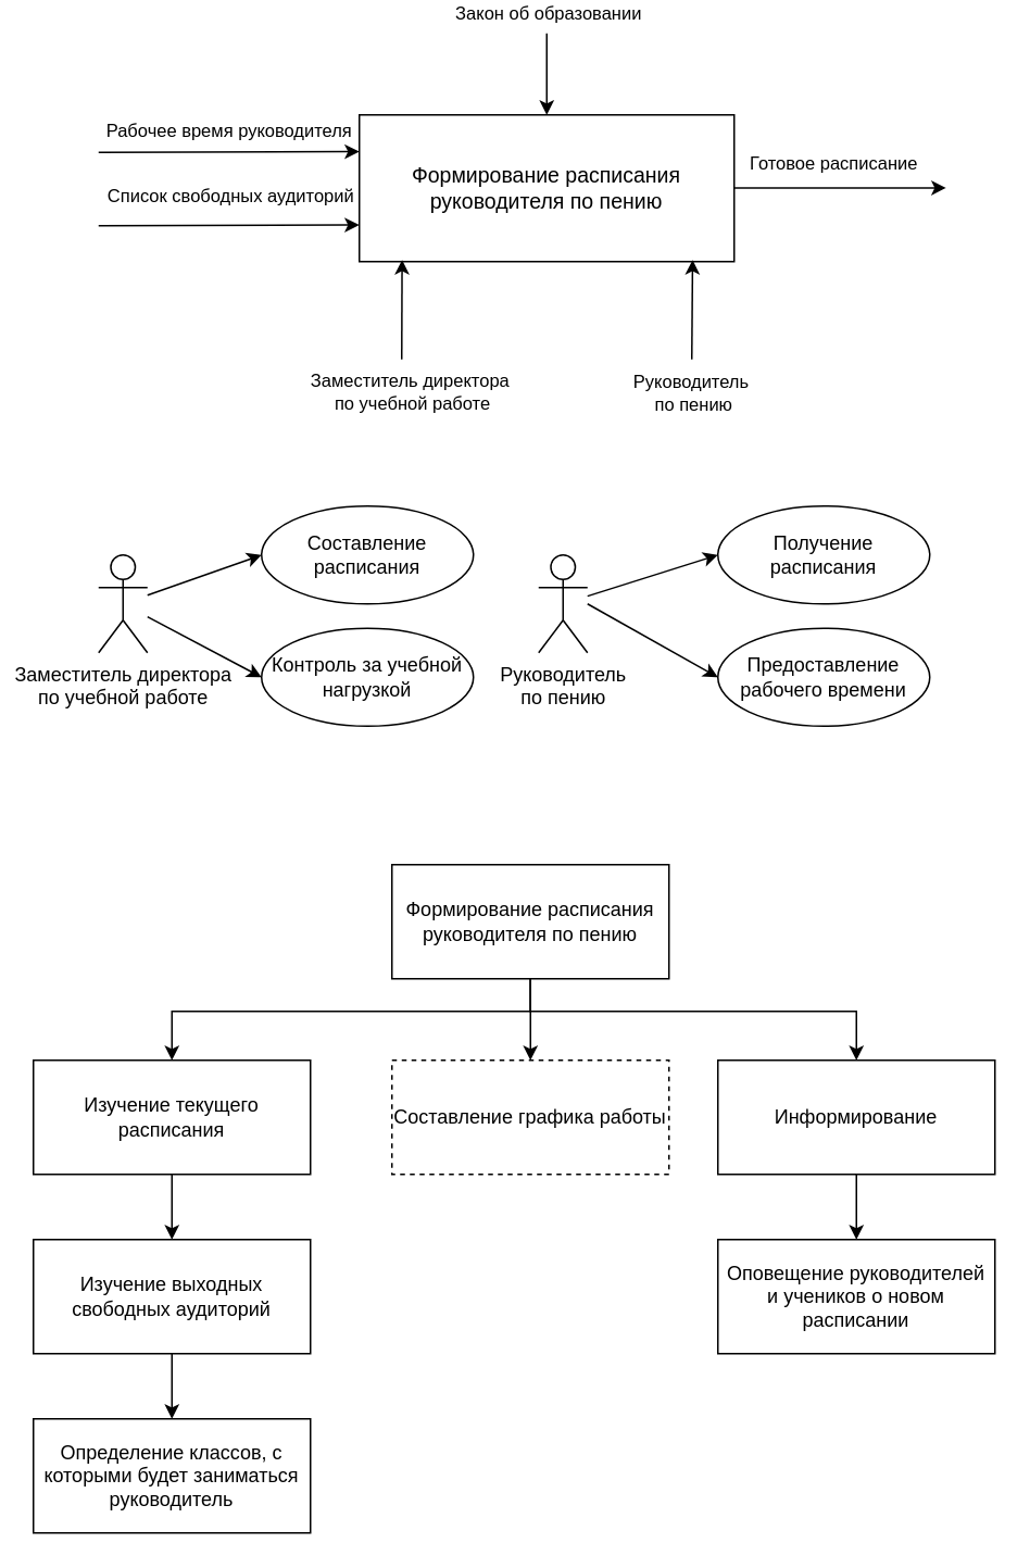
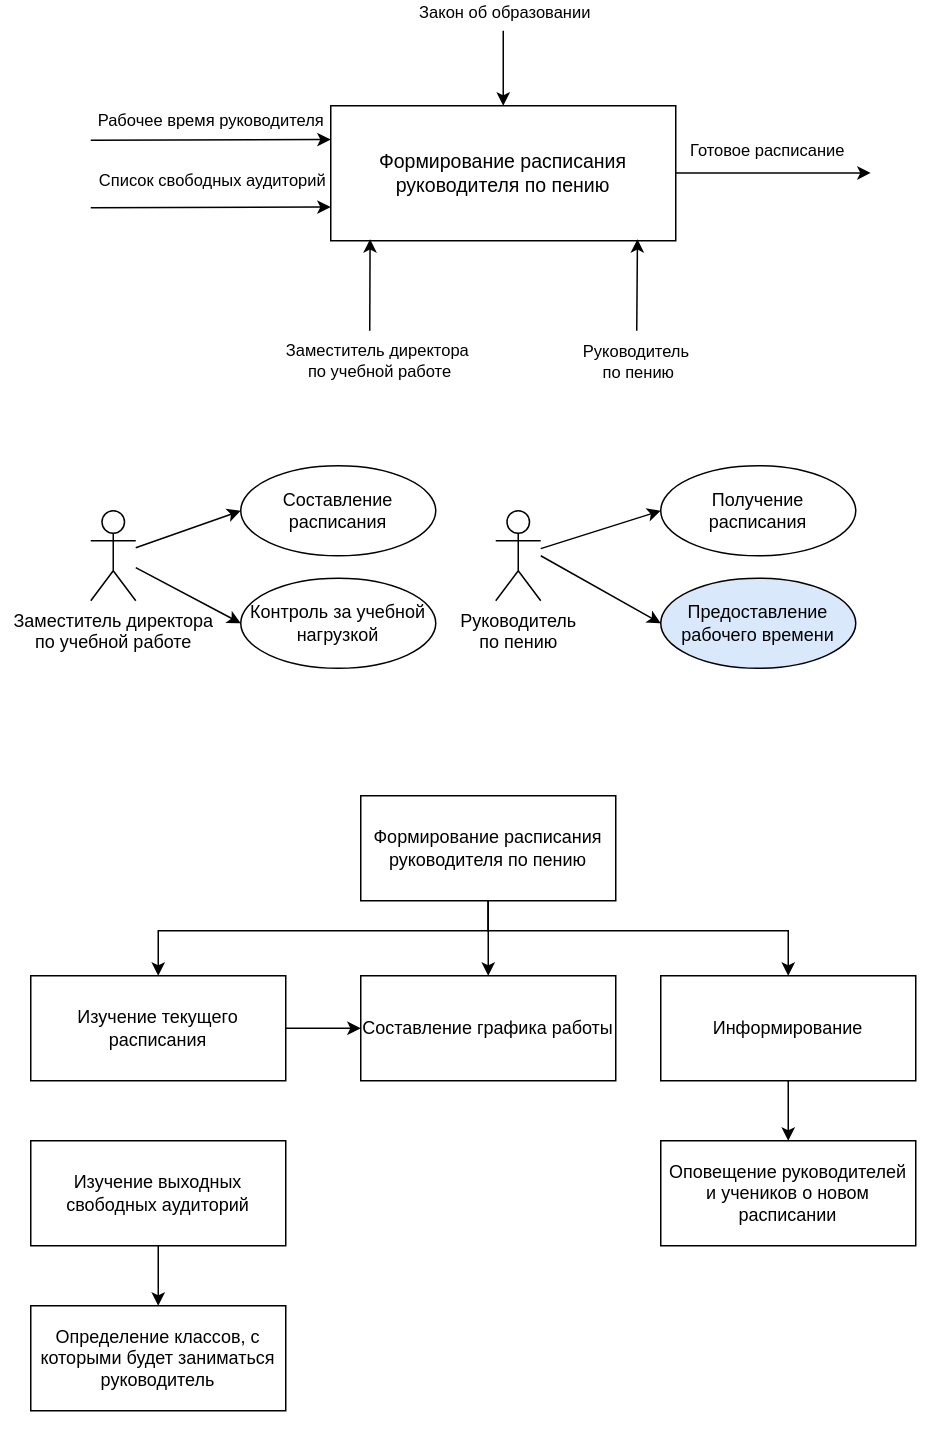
  <mxCell id="0" />
  <mxCell id="1" parent="0" />
  <mxCell id="2" value="&lt;font style=&quot;font-size: 13px;&quot;&gt;Формирование расписания руководителя по пению&lt;/font&gt;" style="rounded=0;whiteSpace=wrap;html=1;" parent="1" vertex="1"><mxGeometry x="220" y="70" width="230" height="90" as="geometry" /></mxCell>
  <mxCell id="3" value="" style="endArrow=classic;html=1;rounded=0;entryX=0.5;entryY=0;entryDx=0;entryDy=0;" parent="1" target="2" edge="1"><mxGeometry width="50" height="50" relative="1" as="geometry"><mxPoint x="335" y="20" as="sourcePoint" /><mxPoint x="330" y="100" as="targetPoint" /></mxGeometry></mxCell>
  <mxCell id="4" value="Закон об образовании" style="edgeLabel;html=1;align=center;verticalAlign=middle;resizable=0;points=[];" parent="3" vertex="1" connectable="0"><mxGeometry x="-0.313" relative="1" as="geometry"><mxPoint y="-30" as="offset" /></mxGeometry></mxCell>
  <mxCell id="5" value="" style="endArrow=classic;html=1;rounded=0;exitX=1;exitY=0.5;exitDx=0;exitDy=0;" parent="1" edge="1"><mxGeometry width="50" height="50" relative="1" as="geometry"><mxPoint x="450" y="114.8" as="sourcePoint" /><mxPoint x="580" y="114.8" as="targetPoint" /></mxGeometry></mxCell>
  <mxCell id="6" value="Готовое расписание" style="edgeLabel;html=1;align=center;verticalAlign=middle;resizable=0;points=[];" parent="5" vertex="1" connectable="0"><mxGeometry x="-0.148" y="1" relative="1" as="geometry"><mxPoint x="5" y="-14" as="offset" /></mxGeometry></mxCell>
  <mxCell id="7" value="" style="endArrow=classic;html=1;rounded=0;entryX=0;entryY=0.75;entryDx=0;entryDy=0;" parent="1" target="2" edge="1"><mxGeometry width="50" height="50" relative="1" as="geometry"><mxPoint x="60" y="138" as="sourcePoint" /><mxPoint x="220" y="138" as="targetPoint" /></mxGeometry></mxCell>
  <mxCell id="8" value="Список свободных аудиторий" style="edgeLabel;html=1;align=center;verticalAlign=middle;resizable=0;points=[];" parent="7" vertex="1" connectable="0"><mxGeometry x="-0.138" y="-1" relative="1" as="geometry"><mxPoint x="11" y="-19" as="offset" /></mxGeometry></mxCell>
  <mxCell id="9" value="" style="endArrow=classic;html=1;rounded=0;entryX=0;entryY=0.25;entryDx=0;entryDy=0;" parent="1" target="2" edge="1"><mxGeometry width="50" height="50" relative="1" as="geometry"><mxPoint x="60" y="93" as="sourcePoint" /><mxPoint x="300" y="150" as="targetPoint" /></mxGeometry></mxCell>
  <mxCell id="10" value="Рабочее время руководителя" style="edgeLabel;html=1;align=center;verticalAlign=middle;resizable=0;points=[];" parent="9" vertex="1" connectable="0"><mxGeometry x="-0.15" y="1" relative="1" as="geometry"><mxPoint x="12" y="-12" as="offset" /></mxGeometry></mxCell>
  <mxCell id="11" value="" style="endArrow=classic;html=1;rounded=0;entryX=0.114;entryY=0.988;entryDx=0;entryDy=0;entryPerimeter=0;" parent="1" target="2" edge="1"><mxGeometry width="50" height="50" relative="1" as="geometry"><mxPoint x="246" y="220" as="sourcePoint" /><mxPoint x="300" y="150" as="targetPoint" /></mxGeometry></mxCell>
  <mxCell id="12" value="Заместитель директора&lt;br&gt;&amp;nbsp;по учебной работе" style="edgeLabel;html=1;align=center;verticalAlign=middle;resizable=0;points=[];" parent="11" vertex="1" connectable="0"><mxGeometry x="-0.761" y="1" relative="1" as="geometry"><mxPoint x="5" y="27" as="offset" /></mxGeometry></mxCell>
  <mxCell id="13" value="" style="endArrow=classic;html=1;rounded=0;entryX=0.889;entryY=0.988;entryDx=0;entryDy=0;entryPerimeter=0;" parent="1" target="2" edge="1"><mxGeometry width="50" height="50" relative="1" as="geometry"><mxPoint x="424" y="220" as="sourcePoint" /><mxPoint x="300" y="150" as="targetPoint" /></mxGeometry></mxCell>
  <mxCell id="14" value="Руководитель&amp;nbsp;&lt;div&gt;по пению&lt;/div&gt;" style="edgeLabel;html=1;align=center;verticalAlign=middle;resizable=0;points=[];" parent="13" vertex="1" connectable="0"><mxGeometry x="-0.255" relative="1" as="geometry"><mxPoint y="43" as="offset" /></mxGeometry></mxCell>
  <mxCell id="15" value="Заместитель директора&lt;br&gt;по учебной работе" style="shape=umlActor;verticalLabelPosition=bottom;verticalAlign=top;html=1;outlineConnect=0;" vertex="1" parent="1"><mxGeometry x="60" y="340" width="30" height="60" as="geometry" /></mxCell>
  <mxCell id="16" value="Контроль за учебной нагрузкой" style="ellipse;whiteSpace=wrap;html=1;" vertex="1" parent="1"><mxGeometry x="160" y="385" width="130" height="60" as="geometry" /></mxCell>
  <mxCell id="17" value="Составление расписания" style="ellipse;whiteSpace=wrap;html=1;" vertex="1" parent="1"><mxGeometry x="160" y="310" width="130" height="60" as="geometry" /></mxCell>
  <mxCell id="18" value="" style="endArrow=classic;html=1;rounded=0;entryX=0;entryY=0.5;entryDx=0;entryDy=0;" edge="1" parent="1" source="15" target="17"><mxGeometry width="50" height="50" relative="1" as="geometry"><mxPoint x="-10" y="495" as="sourcePoint" /><mxPoint x="40" y="445" as="targetPoint" /></mxGeometry></mxCell>
  <mxCell id="19" value="" style="endArrow=classic;html=1;rounded=0;entryX=0;entryY=0.5;entryDx=0;entryDy=0;" edge="1" parent="1" source="15" target="16"><mxGeometry width="50" height="50" relative="1" as="geometry"><mxPoint x="-10" y="495" as="sourcePoint" /><mxPoint x="40" y="445" as="targetPoint" /></mxGeometry></mxCell>
  <mxCell id="20" style="edgeStyle=orthogonalEdgeStyle;rounded=0;orthogonalLoop=1;jettySize=auto;html=1;entryX=0.5;entryY=0;entryDx=0;entryDy=0;" edge="1" parent="1" source="23" target="25"><mxGeometry relative="1" as="geometry"><mxPoint x="325" y="630" as="targetPoint" /><Array as="points"><mxPoint x="325" y="620" /><mxPoint x="105" y="620" /></Array></mxGeometry></mxCell>
  <mxCell id="21" style="edgeStyle=orthogonalEdgeStyle;rounded=0;orthogonalLoop=1;jettySize=auto;html=1;entryX=0.5;entryY=0;entryDx=0;entryDy=0;" edge="1" parent="1" source="23" target="26"><mxGeometry relative="1" as="geometry" /></mxCell>
  <mxCell id="22" style="edgeStyle=orthogonalEdgeStyle;rounded=0;orthogonalLoop=1;jettySize=auto;html=1;entryX=0.5;entryY=0;entryDx=0;entryDy=0;" edge="1" parent="1" source="23" target="28"><mxGeometry relative="1" as="geometry"><Array as="points"><mxPoint x="325" y="620" /><mxPoint x="525" y="620" /></Array></mxGeometry></mxCell>
  <mxCell id="23" value="Формирование расписания руководителя по пению" style="rounded=0;whiteSpace=wrap;html=1;" vertex="1" parent="1"><mxGeometry x="240" y="530" width="170" height="70" as="geometry" /></mxCell>
- <mxCell id="24" style="edgeStyle=orthogonalEdgeStyle;rounded=0;orthogonalLoop=1;jettySize=auto;html=1;entryX=0.5;entryY=0;entryDx=0;entryDy=0;" edge="1" parent="1" source="25" target="30"><mxGeometry relative="1" as="geometry" /></mxCell>
+ <mxCell id="24" style="edgeStyle=orthogonalEdgeStyle;rounded=0;orthogonalLoop=1;jettySize=auto;html=1;" edge="1" parent="1" source="25" target="26"><mxGeometry relative="1" as="geometry" /></mxCell>
  <mxCell id="25" value="Изучение текущего расписания" style="rounded=0;whiteSpace=wrap;html=1;" vertex="1" parent="1"><mxGeometry x="20" y="650" width="170" height="70" as="geometry" /></mxCell>
- <mxCell id="26" value="Составление графика работы" style="rounded=0;whiteSpace=wrap;html=1;dashed=1;" vertex="1" parent="1"><mxGeometry x="240" y="650" width="170" height="70" as="geometry" /></mxCell>
+ <mxCell id="26" value="Составление графика работы" style="rounded=0;whiteSpace=wrap;html=1;" vertex="1" parent="1"><mxGeometry x="240" y="650" width="170" height="70" as="geometry" /></mxCell>
  <mxCell id="27" style="edgeStyle=orthogonalEdgeStyle;rounded=0;orthogonalLoop=1;jettySize=auto;html=1;entryX=0.5;entryY=0;entryDx=0;entryDy=0;" edge="1" parent="1" source="28" target="32"><mxGeometry relative="1" as="geometry" /></mxCell>
  <mxCell id="28" value="Информирование" style="rounded=0;whiteSpace=wrap;html=1;" vertex="1" parent="1"><mxGeometry x="440" y="650" width="170" height="70" as="geometry" /></mxCell>
  <mxCell id="29" style="edgeStyle=orthogonalEdgeStyle;rounded=0;orthogonalLoop=1;jettySize=auto;html=1;entryX=0.5;entryY=0;entryDx=0;entryDy=0;" edge="1" parent="1" source="30" target="31"><mxGeometry relative="1" as="geometry" /></mxCell>
  <mxCell id="30" value="Изучение выходных свободных аудиторий" style="rounded=0;whiteSpace=wrap;html=1;" vertex="1" parent="1"><mxGeometry x="20" y="760" width="170" height="70" as="geometry" /></mxCell>
  <mxCell id="31" value="Определение классов, с которыми будет заниматься руководитель" style="rounded=0;whiteSpace=wrap;html=1;" vertex="1" parent="1"><mxGeometry x="20" y="870" width="170" height="70" as="geometry" /></mxCell>
  <mxCell id="32" value="Оповещение руководителей и учеников о новом расписании" style="rounded=0;whiteSpace=wrap;html=1;" vertex="1" parent="1"><mxGeometry x="440" y="760" width="170" height="70" as="geometry" /></mxCell>
  <mxCell id="33" value="Руководитель &lt;br&gt;по пению" style="shape=umlActor;verticalLabelPosition=bottom;verticalAlign=top;html=1;outlineConnect=0;" vertex="1" parent="1"><mxGeometry x="330" y="340" width="30" height="60" as="geometry" /></mxCell>
  <mxCell id="34" value="Получение расписания" style="ellipse;whiteSpace=wrap;html=1;" vertex="1" parent="1"><mxGeometry x="440" y="310" width="130" height="60" as="geometry" /></mxCell>
  <mxCell id="35" value="" style="endArrow=classic;html=1;rounded=0;entryX=0;entryY=0.5;entryDx=0;entryDy=0;" edge="1" parent="1" source="33" target="34"><mxGeometry width="50" height="50" relative="1" as="geometry"><mxPoint x="260" y="495" as="sourcePoint" /><mxPoint x="310" y="445" as="targetPoint" /></mxGeometry></mxCell>
- <mxCell id="36" value="Предоставление рабочего времени" style="ellipse;whiteSpace=wrap;html=1;" vertex="1" parent="1"><mxGeometry x="440" y="385" width="130" height="60" as="geometry" /></mxCell>
+ <mxCell id="36" value="Предоставление рабочего времени" style="ellipse;whiteSpace=wrap;html=1;fillColor=#dae8fc;" vertex="1" parent="1"><mxGeometry x="440" y="385" width="130" height="60" as="geometry" /></mxCell>
  <mxCell id="37" value="" style="endArrow=classic;html=1;rounded=0;entryX=0;entryY=0.5;entryDx=0;entryDy=0;" edge="1" parent="1" target="36"><mxGeometry width="50" height="50" relative="1" as="geometry"><mxPoint x="360" y="370" as="sourcePoint" /><mxPoint x="440" y="365" as="targetPoint" /></mxGeometry></mxCell>
